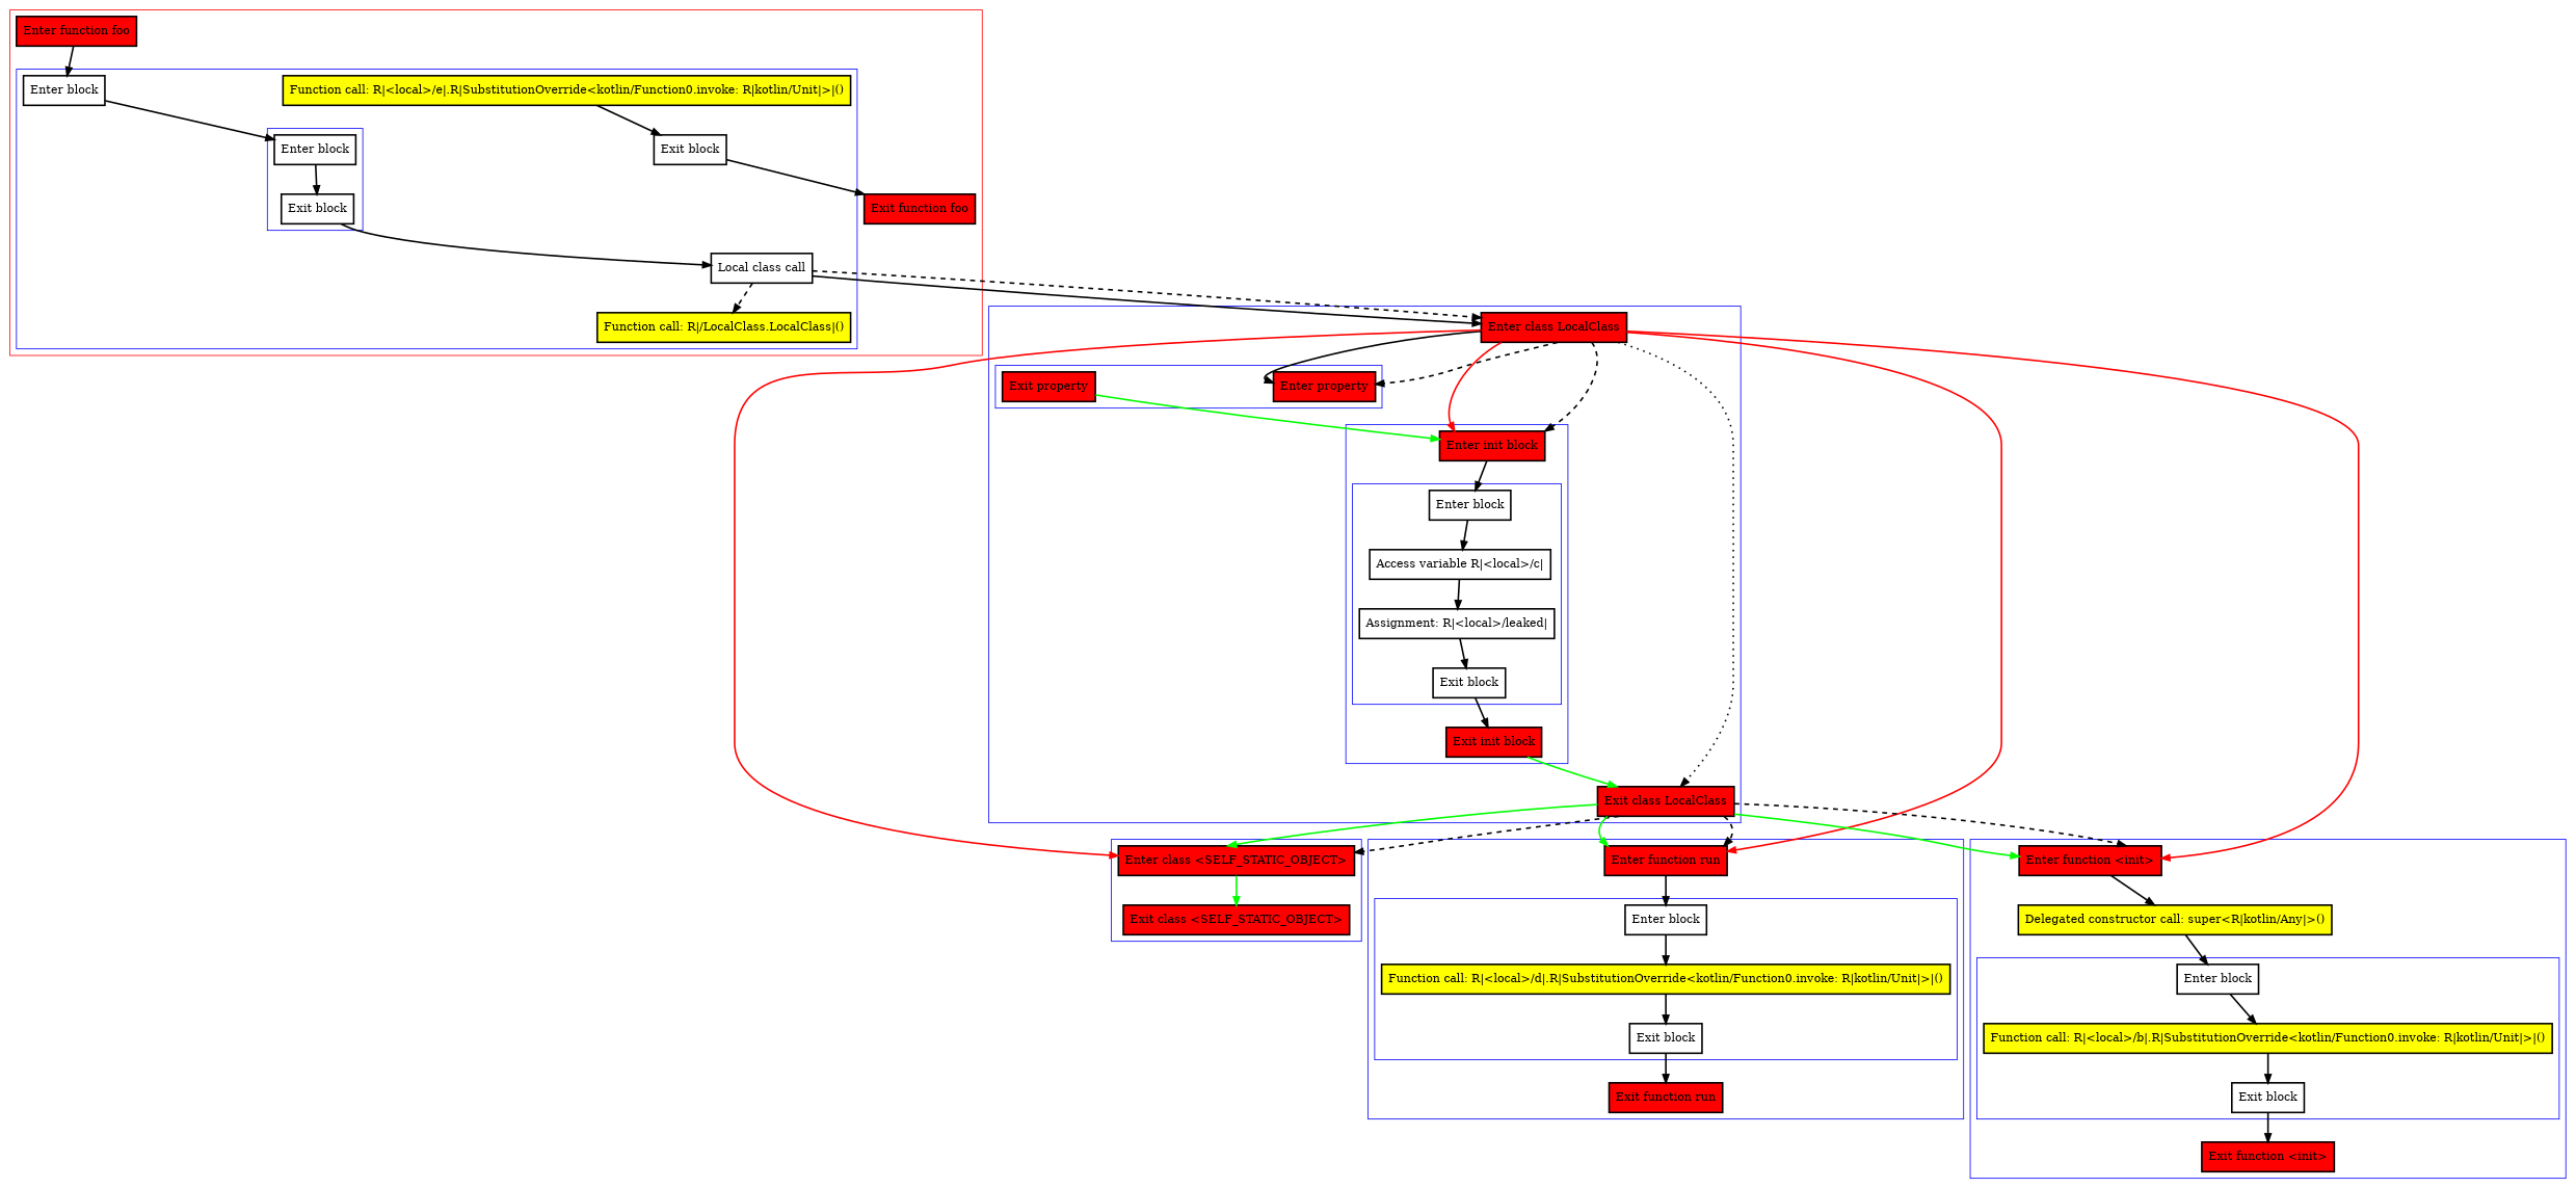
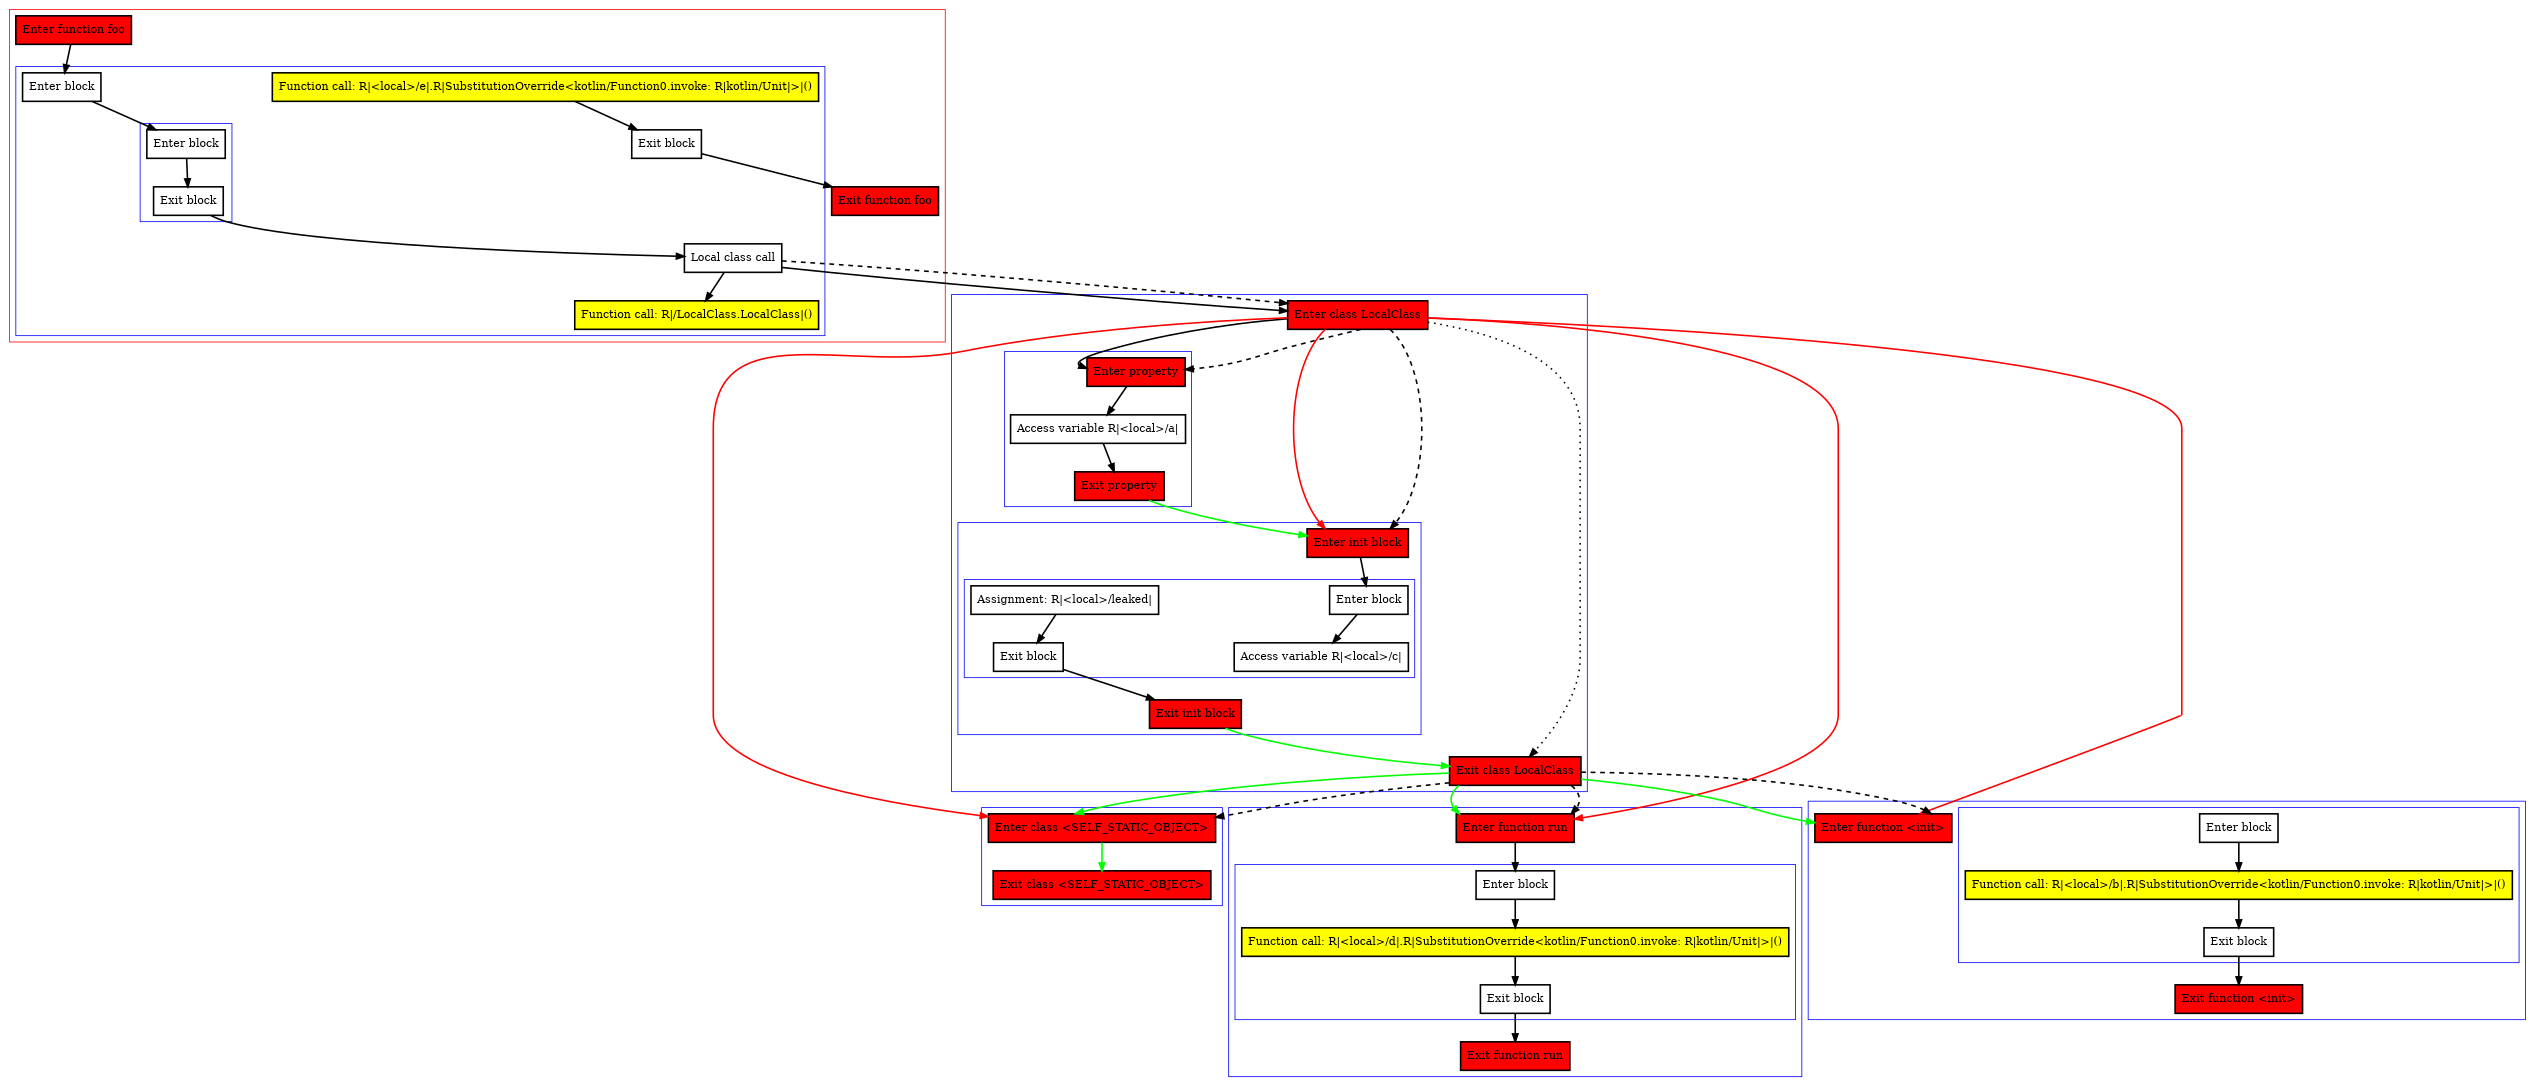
  digraph {
    nodesep=3
    node [penwidth=2 shape=box style=filled]
    edge [penwidth=2]
    n1 [label="Enter block" style=""]
    n2 [label="Exit block" style=""]
    n3 [label="Enter block" style=""]
    n4 [label="Local class call" style=""]
    n5 [fillcolor=yellow label="Function call: R|/LocalClass.LocalClass|()"]
    n6 [fillcolor=yellow label="Function call: R|<local>/e|.R|SubstitutionOverride<kotlin/Function0.invoke: R|kotlin/Unit|>|()"]
    n7 [label="Exit block" style=""]
    n8 [fillcolor=red label="Enter function foo"]
    n9 [fillcolor=red label="Exit function foo"]
    n10 [fillcolor=red label="Enter property"]
+   n11 [label="Access variable R|<local>/a|" style=""]
    n12 [fillcolor=red label="Exit property"]
    n13 [label="Enter block" style=""]
    n14 [label="Access variable R|<local>/c|" style=""]
    n15 [label="Assignment: R|<local>/leaked|" style=""]
    n16 [label="Exit block" style=""]
    n17 [fillcolor=red label="Enter init block"]
    n18 [fillcolor=red label="Exit init block"]
    n19 [fillcolor=red label="Enter class LocalClass"]
    n20 [fillcolor=red label="Exit class LocalClass"]
    n21 [fillcolor=red label="Enter class <SELF_STATIC_OBJECT>"]
    n22 [fillcolor=red label="Exit class <SELF_STATIC_OBJECT>"]
    n23 [label="Enter block" style=""]
    n24 [fillcolor=yellow label="Function call: R|<local>/d|.R|SubstitutionOverride<kotlin/Function0.invoke: R|kotlin/Unit|>|()"]
    n25 [label="Exit block" style=""]
    n26 [fillcolor=red label="Enter function run"]
    n27 [fillcolor=red label="Exit function run"]
    n28 [label="Enter block" style=""]
    n29 [fillcolor=yellow label="Function call: R|<local>/b|.R|SubstitutionOverride<kotlin/Function0.invoke: R|kotlin/Unit|>|()"]
    n30 [label="Exit block" style=""]
    n31 [fillcolor=red label="Enter function <init>"]
-   n32 [fillcolor=yellow label="Delegated constructor call: super<R|kotlin/Any|>()"]
    n33 [fillcolor=red label="Exit function <init>"]
    subgraph cluster_1 {
      color=red
      n8
      n9
      subgraph cluster_2 {
        color=blue
        n3
        n4
        n5
        n6
        n7
        subgraph cluster_3 {
          color=blue
          n1
          n2
        }
      }
    }
    subgraph cluster_4 {
      color=blue
      n19
      n20
      subgraph cluster_5 {
        color=blue
        n10
+       n11
        n12
      }
      subgraph cluster_6 {
        color=blue
        n17
        n18
        subgraph cluster_7 {
          color=blue
          n13
          n14
          n15
          n16
        }
      }
    }
    subgraph cluster_8 {
      color=blue
      n21
      n22
    }
    subgraph cluster_9 {
      color=blue
      n26
      n27
      subgraph cluster_10 {
        color=blue
        n23
        n24
        n25
      }
    }
    subgraph cluster_11 {
      color=blue
      n31
-     n32
      n33
      subgraph cluster_12 {
        color=blue
        n28
        n29
        n30
      }
    }
    n1 -> n2
    n2 -> n4
    n3 -> n1
-   n4 -> n5 [style=dashed]
+   n4 -> n5
    n4 -> n19
    n4 -> n19 [style=dashed]
    n6 -> n7
    n7 -> n9
    n8 -> n3
+   n10 -> n11
+   n11 -> n12
    n12 -> n17 [color=green]
    n13 -> n14
-   n14 -> n15
    n15 -> n16
    n16 -> n18
    n17 -> n13
    n18 -> n20 [color=green]
    n19 -> n10
    n19 -> n10 [style=dashed]
    n19 -> n17 [color=red]
    n19 -> n17 [style=dashed]
    n19 -> n20 [style=dotted]
    n19 -> n21 [color=red]
    n19 -> n26 [color=red]
    n19 -> n31 [color=red]
    n20 -> n21 [color=green]
    n20 -> n21 [style=dashed]
    n20 -> n26 [color=green]
    n20 -> n26 [style=dashed]
    n20 -> n31 [color=green]
    n20 -> n31 [style=dashed]
    n21 -> n22 [color=green]
    n23 -> n24
    n24 -> n25
    n25 -> n27
    n26 -> n23
    n28 -> n29
    n29 -> n30
    n30 -> n33
-   n31 -> n32
-   n32 -> n28
  }
